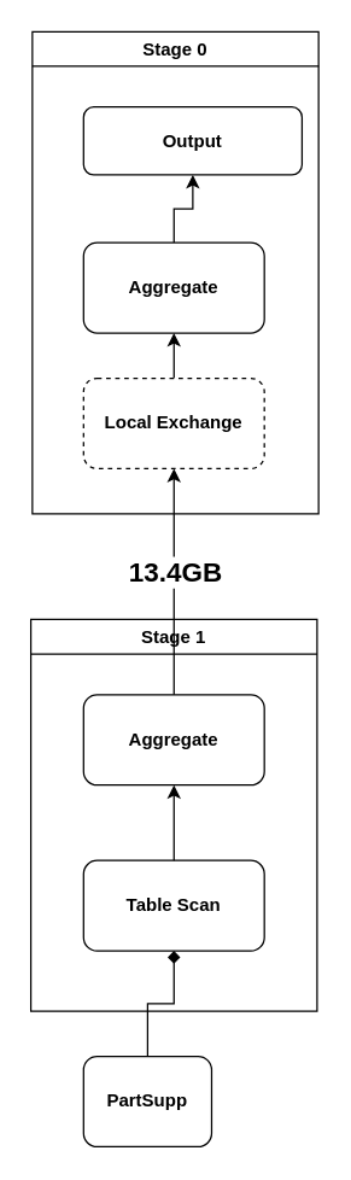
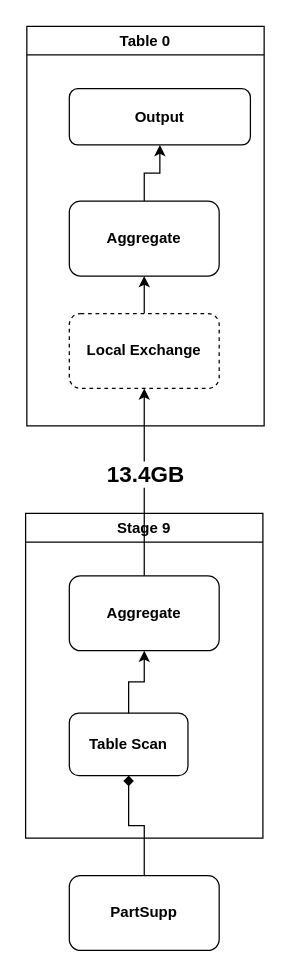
  <mxCell id="0" />
  <mxCell id="1" parent="0" />
- <mxCell id="2" value="Stage 0" style="swimlane;whiteSpace=wrap;html=1;" parent="1" vertex="1"><mxGeometry x="21" y="20" width="190" height="320" as="geometry" /></mxCell>
+ <mxCell id="2" value="Table 0" style="swimlane;whiteSpace=wrap;html=1;" parent="1" vertex="1"><mxGeometry x="21" y="20" width="190" height="320" as="geometry" /></mxCell>
  <mxCell id="3" value="&lt;b&gt;Output&lt;/b&gt;" style="rounded=1;whiteSpace=wrap;html=1;" parent="2" vertex="1"><mxGeometry x="34" y="50" width="145" height="45" as="geometry" /></mxCell>
  <mxCell id="4" style="edgeStyle=orthogonalEdgeStyle;rounded=0;orthogonalLoop=1;jettySize=auto;html=1;" parent="2" source="5" target="3" edge="1"><mxGeometry relative="1" as="geometry" /></mxCell>
  <mxCell id="5" value="&lt;b&gt;Aggregate&lt;/b&gt;" style="rounded=1;whiteSpace=wrap;html=1;" parent="2" vertex="1"><mxGeometry x="34" y="140" width="120" height="60" as="geometry" /></mxCell>
  <mxCell id="6" style="edgeStyle=orthogonalEdgeStyle;rounded=0;orthogonalLoop=1;jettySize=auto;html=1;entryX=0.5;entryY=1;entryDx=0;entryDy=0;" parent="2" source="7" target="5" edge="1"><mxGeometry relative="1" as="geometry" /></mxCell>
  <mxCell id="7" value="&lt;b&gt;Local Exchange&lt;/b&gt;" style="rounded=1;whiteSpace=wrap;html=1;dashed=1;" parent="2" vertex="1"><mxGeometry x="34" y="230" width="120" height="60" as="geometry" /></mxCell>
- <mxCell id="8" value="Stage 1" style="swimlane;whiteSpace=wrap;html=1;" parent="1" vertex="1"><mxGeometry x="20" y="410" width="190" height="260" as="geometry" /></mxCell>
- <mxCell id="9" value="&lt;b&gt;Table Scan&lt;/b&gt;" style="rounded=1;whiteSpace=wrap;html=1;" parent="8" vertex="1"><mxGeometry x="35" y="160" width="120" height="60" as="geometry" /></mxCell>
+ <mxCell id="8" value="Stage 9" style="swimlane;whiteSpace=wrap;html=1;" parent="1" vertex="1"><mxGeometry x="20" y="410" width="190" height="260" as="geometry" /></mxCell>
+ <mxCell id="9" value="&lt;b&gt;Table Scan&lt;/b&gt;" style="rounded=1;whiteSpace=wrap;html=1;" parent="8" vertex="1"><mxGeometry x="35" y="160" width="95" height="50" as="geometry" /></mxCell>
  <mxCell id="10" value="&lt;b&gt;Aggregate&lt;/b&gt;" style="rounded=1;whiteSpace=wrap;html=1;" parent="8" vertex="1"><mxGeometry x="35" y="50" width="120" height="60" as="geometry" /></mxCell>
  <mxCell id="11" style="edgeStyle=orthogonalEdgeStyle;rounded=0;orthogonalLoop=1;jettySize=auto;html=1;" parent="8" source="9" target="10" edge="1"><mxGeometry relative="1" as="geometry" /></mxCell>
  <mxCell id="12" style="edgeStyle=orthogonalEdgeStyle;rounded=0;orthogonalLoop=1;jettySize=auto;html=1;entryX=0.5;entryY=1;entryDx=0;entryDy=0;endArrow=diamond;" parent="1" source="13" target="9" edge="1"><mxGeometry relative="1" as="geometry" /></mxCell>
- <mxCell id="13" value="&lt;b&gt;PartSupp&lt;/b&gt;" style="rounded=1;whiteSpace=wrap;html=1;" parent="1" vertex="1"><mxGeometry x="55" y="700" width="85" height="60" as="geometry" /></mxCell>
+ <mxCell id="13" value="&lt;b&gt;PartSupp&lt;/b&gt;" style="rounded=1;whiteSpace=wrap;html=1;" parent="1" vertex="1"><mxGeometry x="55" y="700" width="120" height="60" as="geometry" /></mxCell>
  <mxCell id="14" style="edgeStyle=orthogonalEdgeStyle;rounded=0;orthogonalLoop=1;jettySize=auto;html=1;entryX=0.5;entryY=1;entryDx=0;entryDy=0;" parent="1" source="10" target="7" edge="1"><mxGeometry relative="1" as="geometry" /></mxCell>
  <mxCell id="15" value="&lt;b&gt;&lt;font style=&quot;font-size: 18px;&quot;&gt;13.4GB&lt;/font&gt;&lt;/b&gt;" style="edgeLabel;html=1;align=center;verticalAlign=middle;resizable=0;points=[];" parent="14" vertex="1" connectable="0"><mxGeometry x="0.231" y="2" relative="1" as="geometry"><mxPoint x="2" y="10" as="offset" /></mxGeometry></mxCell>
